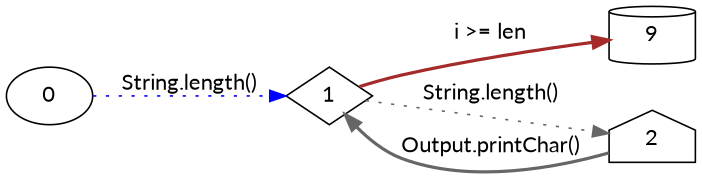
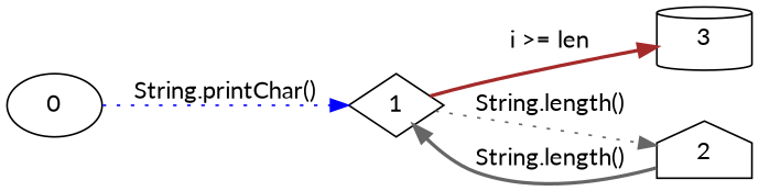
  digraph {
    fontname=Lato
    rankdir=LR
    node [fontname=Lato]
    edge [color=gray40 fontname=Lato style=bold]
-   3 [shape=cylinder label=9]
+   3 [shape=cylinder]
    1 [shape=diamond]
    2 [shape=house]
    0 [shape=ellipse]
    1 -> 3 [color=brown label="i >= len"]
    1 -> 2 [label="String.length()" style=dotted]
-   2 -> 1 [label="Output.printChar()"]
-   0 -> 1 [color=blue label="String.length()" style=dotted]
+   2 -> 1 [label="String.length()"]
+   0 -> 1 [color=blue label="String.printChar()" style=dotted]
  }
